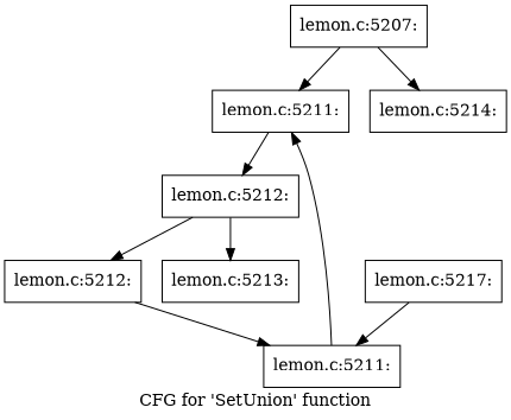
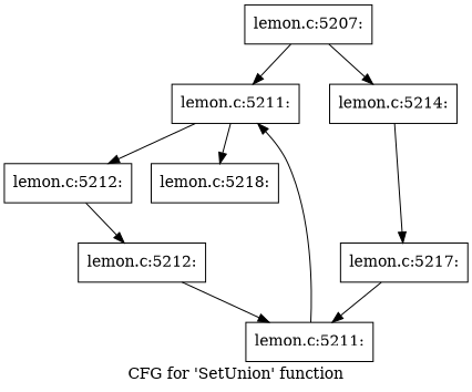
  digraph {
    label="CFG for 'SetUnion' function"
    node [shape=record]
    n1 [label="{lemon.c:5207:}"]
    n2 [label="{lemon.c:5211:}"]
    n3 [label="{lemon.c:5214:}"]
    n4 [label="{lemon.c:5212:}"]
+   n5 [label="{lemon.c:5218:}"]
    n6 [label="{lemon.c:5212:}"]
-   n7 [label="{lemon.c:5213:}"]
    n8 [label="{lemon.c:5211:}"]
    n9 [label="{lemon.c:5217:}"]
    n1 -> n2
    n1 -> n3
    n2 -> n4
+   n2 -> n5
+   n3 -> n9
    n4 -> n6
-   n4 -> n7
    n6 -> n8
    n8 -> n2
    n9 -> n8
  }
